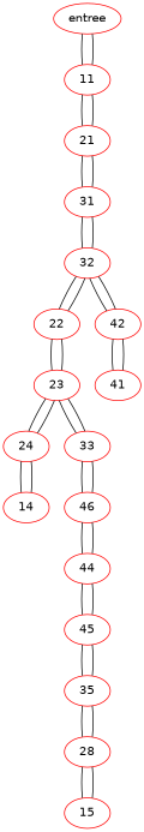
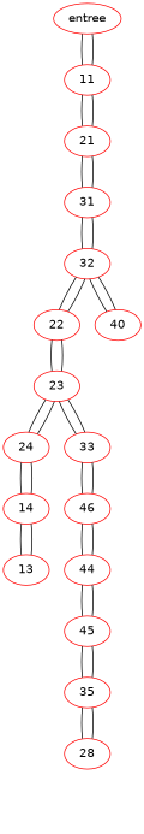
  graph {
    fontname="DejaVu Sans"
    node [color=red fontname="DejaVu Sans"]
    edge [fontname="DejaVu Sans"]
    entree
    11
    21
    n4 [label=28]
-   15
    31
+   13
    14
    24
    23
    35
    32
    22
    33
-   42
+   42 [label=40]
    n16 [label=46]
    45
-   41
    44
    entree -- 11
    11 -- entree
    11 -- 21
    21 -- 11
    21 -- 31
-   n4 -- 15
    n4 -- 35
-   15 -- n4
    31 -- 21
    31 -- 32
+   13 -- 14
+   14 -- 13
    14 -- 24
    24 -- 14
    24 -- 23
    23 -- 24
    23 -- 22
    23 -- 33
    35 -- n4
    35 -- 45
    32 -- 31
    32 -- 22
    32 -- 42
    22 -- 23
    22 -- 32
    33 -- 23
    33 -- n16
    42 -- 32
-   42 -- 41
    n16 -- 33
    n16 -- 44
    45 -- 35
    45 -- 44
-   41 -- 42
    44 -- n16
    44 -- 45
  }
